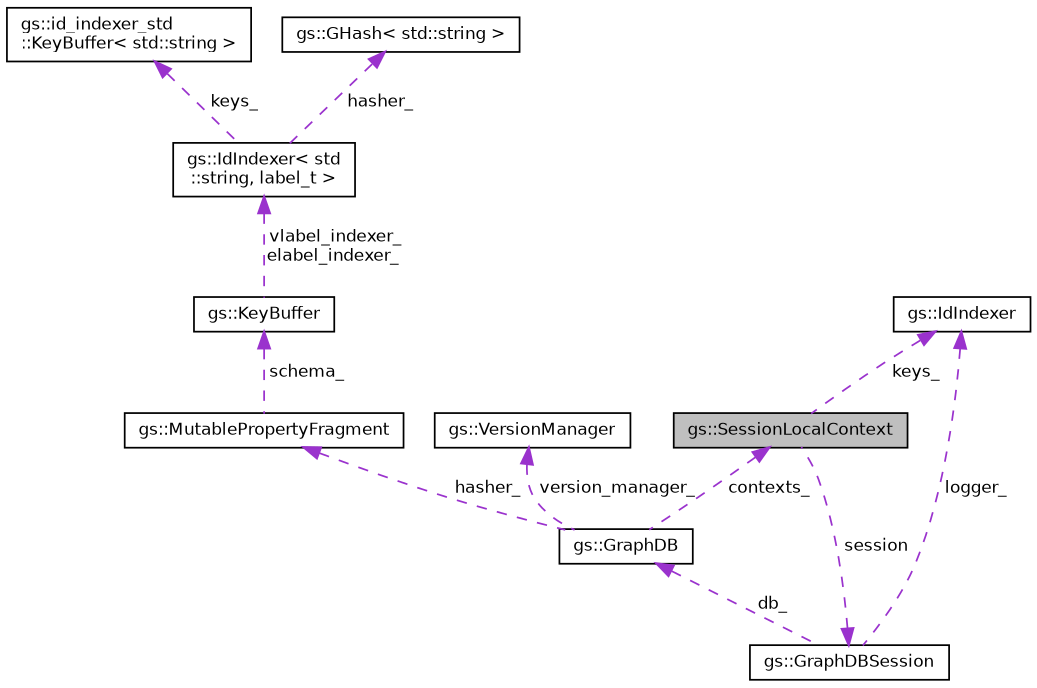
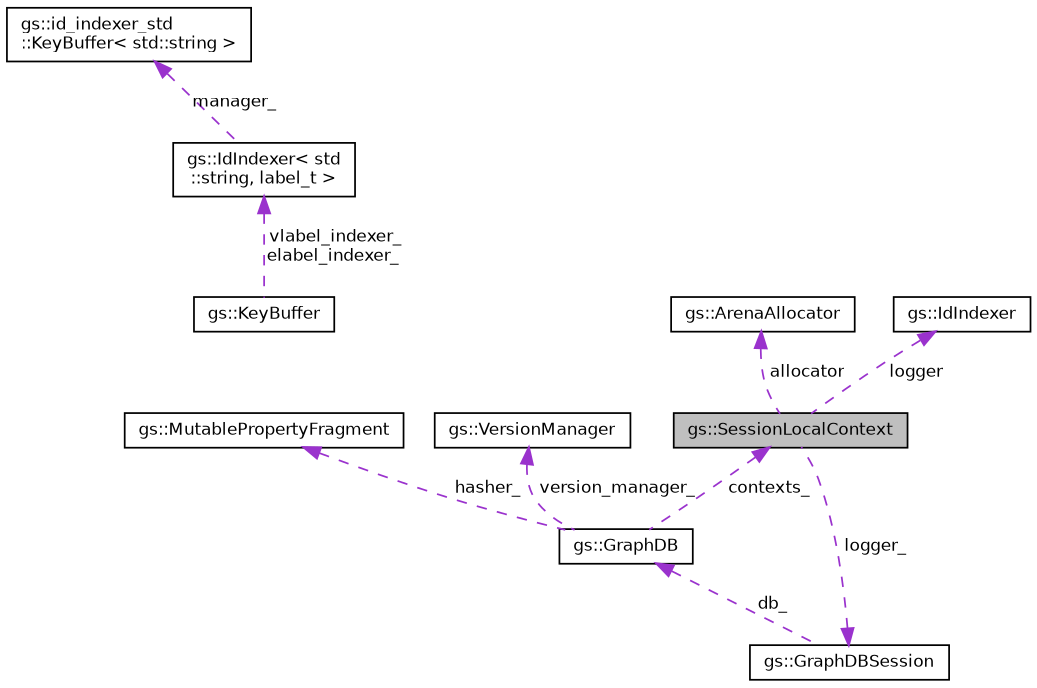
  digraph {
    node [color=black fillcolor=white fontname=Helvetica fontsize=10 shape=record style=filled]
    edge [color=darkorchid3 dir=back fontname=Helvetica fontsize=10 labelfontname=Helvetica labelfontsize=10 style=dashed]
    n1 [fillcolor=grey75 fontcolor=black height=0.2 label="gs::SessionLocalContext" width=0.4]
    n2 [height=0.2 label="gs::GraphDB" width=0.4]
    n3 [height=0.2 label="gs::GraphDBSession" width=0.4]
    n4 [height=0.2 label="gs::IdIndexer" width=0.4]
    n5 [height=0.2 label="gs::VersionManager" width=0.4]
    n6 [height=0.2 label="gs::MutablePropertyFragment" width=0.4]
    n7 [height=0.2 label="gs::KeyBuffer" width=0.4]
    n8 [height=0.2 label="gs::IdIndexer\< std\l::string, label_t \>" width=0.4]
    n9 [height=0.2 label="gs::id_indexer_std\l::KeyBuffer\< std::string \>" width=0.4]
-   n10 [height=0.2 label="gs::GHash\< std::string \>" width=0.4]
+   n11 [height=0.2 label="gs::ArenaAllocator" width=0.4]
    n1 -> n2 [label=" contexts_"]
    n2 -> n3 [label=" db_"]
-   n3 -> n1 [label=" session"]
-   n4 -> n1 [label=" keys_"]
-   n4 -> n3 [label=" logger_"]
+   n3 -> n1 [label=" logger_"]
+   n4 -> n1 [label=" logger"]
    n5 -> n2 [label=" version_manager_"]
    n6 -> n2 [label=" hasher_"]
-   n7 -> n6 [label=" schema_"]
    n8 -> n7 [label=" vlabel_indexer_\nelabel_indexer_"]
-   n9 -> n8 [label=" keys_"]
-   n10 -> n8 [label=" hasher_"]
+   n9 -> n8 [label=" manager_"]
+   n11 -> n1 [label=" allocator"]
  }
